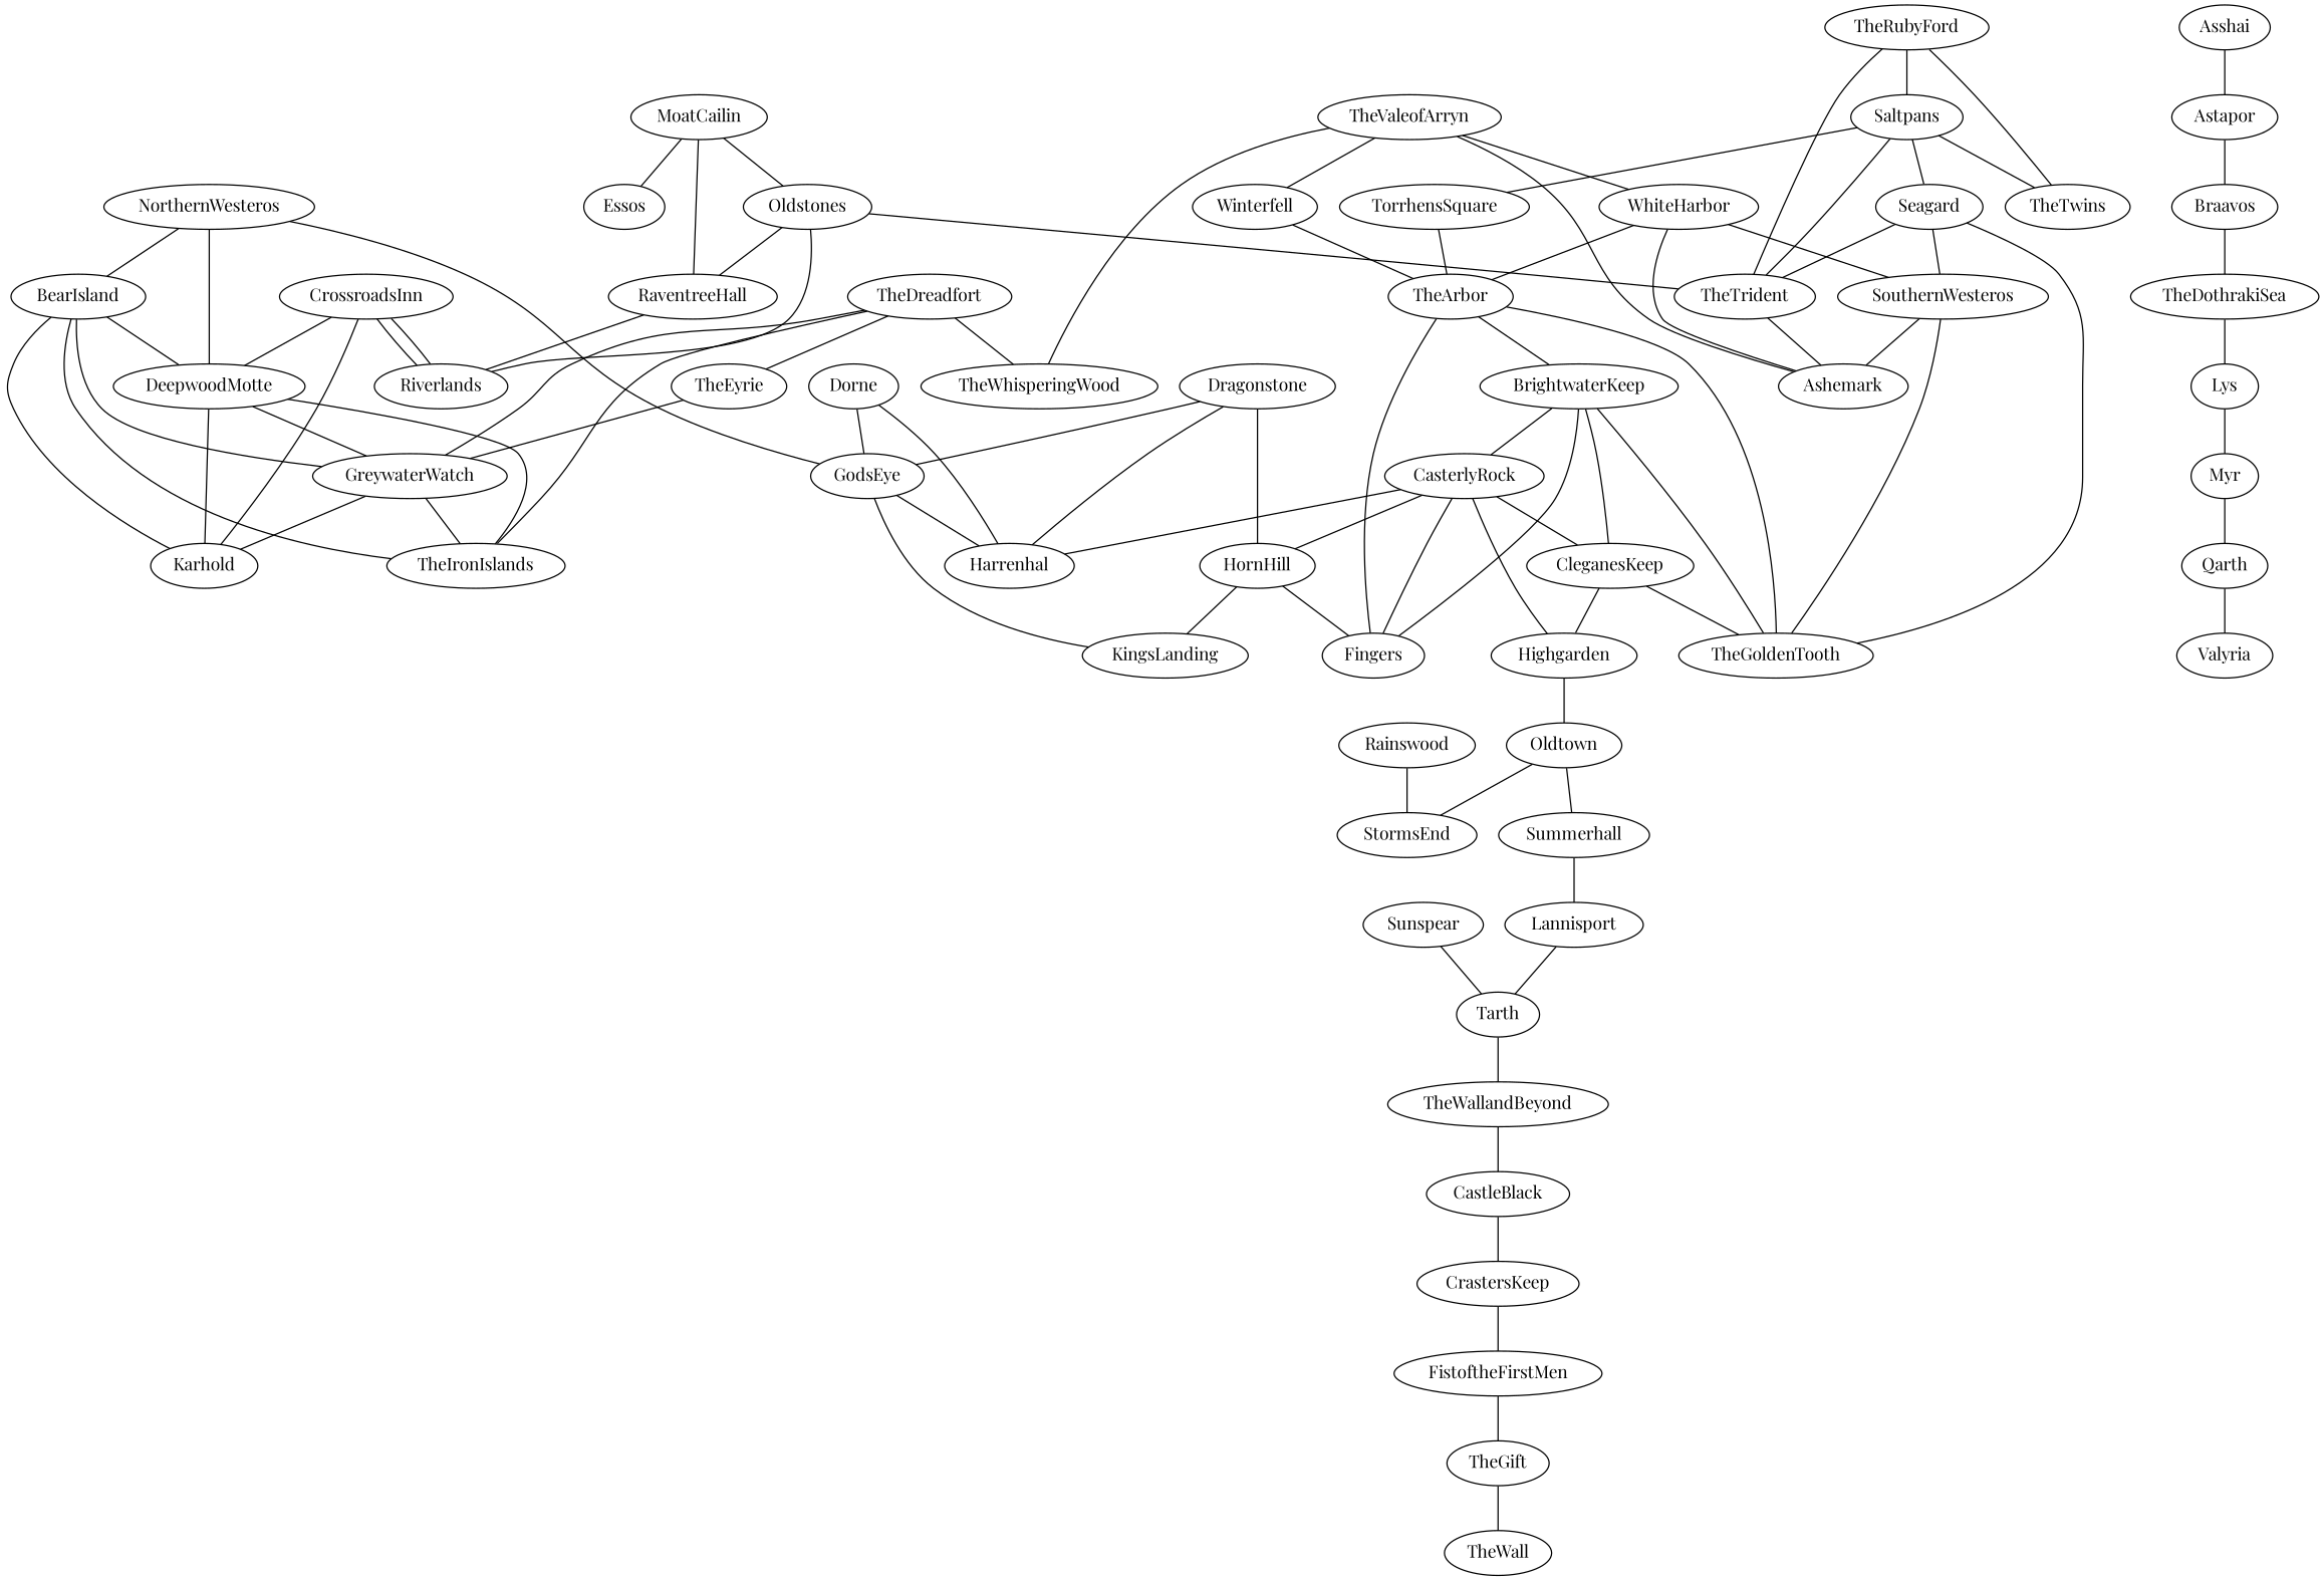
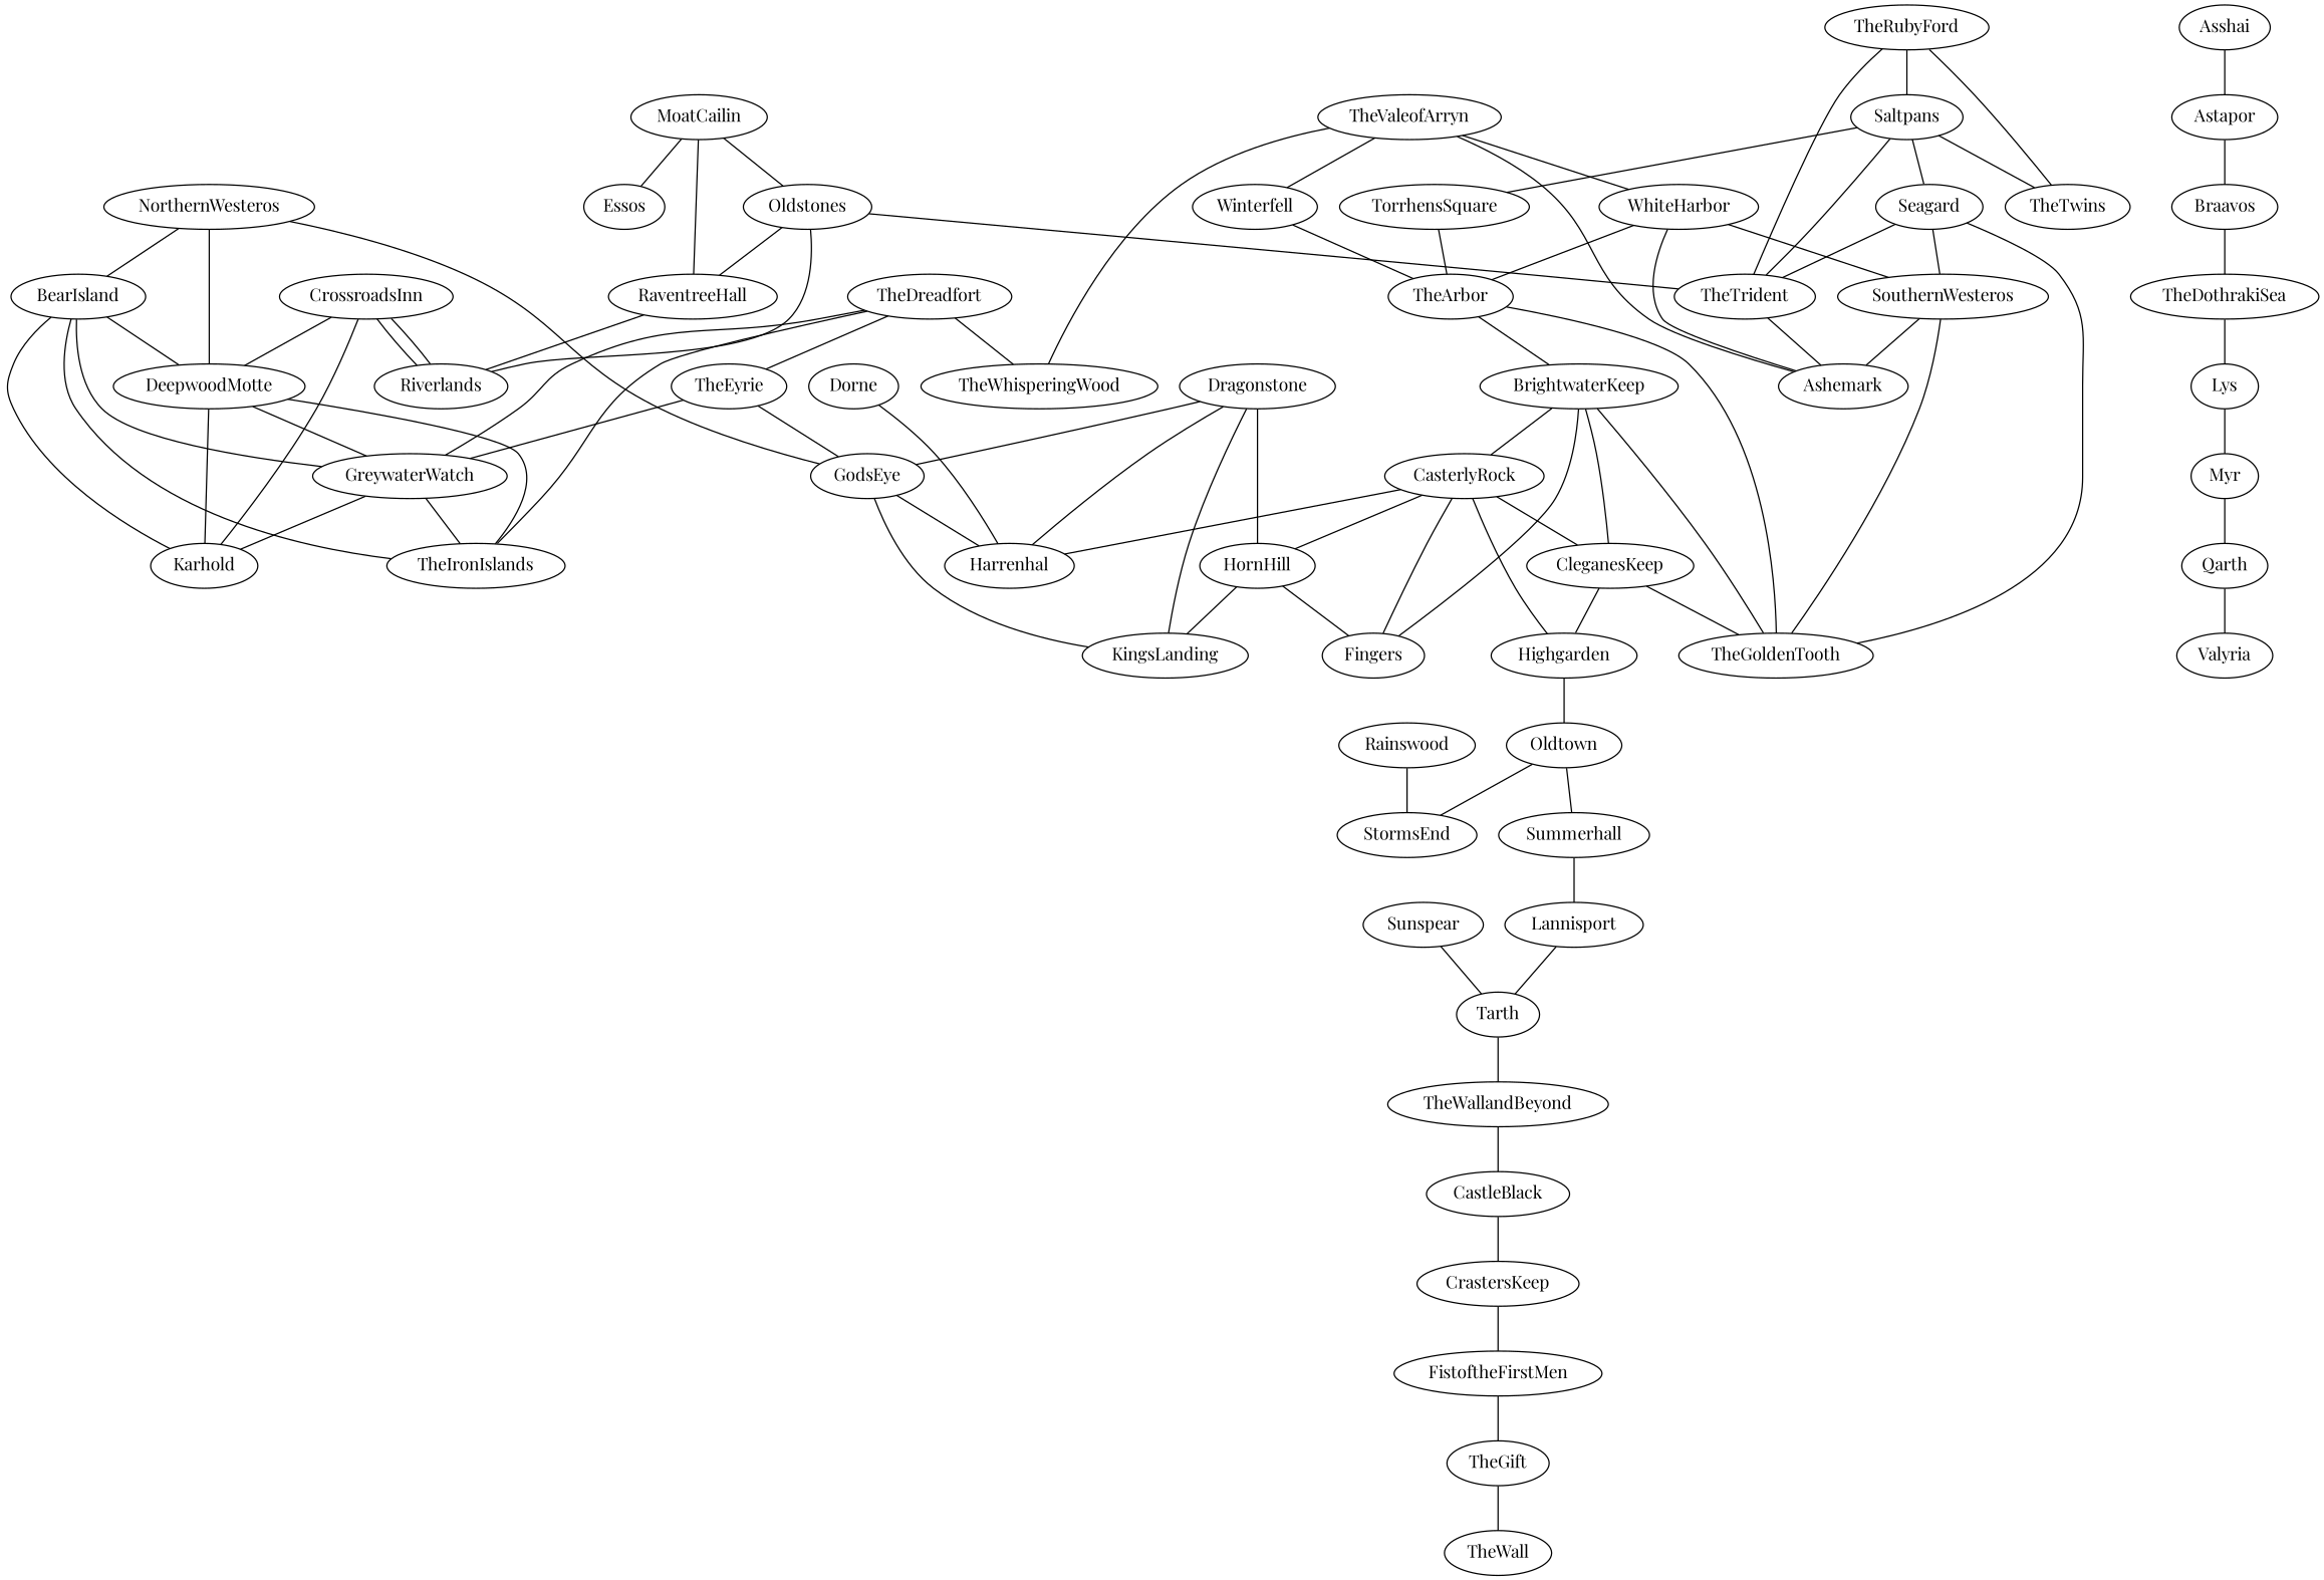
  graph {
    fontname="Playfair Display"
    node [fontname="Playfair Display"]
    edge [fontname="Playfair Display"]
    NorthernWesteros
    DeepwoodMotte
    BearIsland
    GodsEye
    GreywaterWatch
    TheIronIslands
    Karhold
    Harrenhal
    KingsLanding
    TheEyrie
    CrossroadsInn
    Riverlands
    TheDreadfort
    TheWhisperingWood
    Winterfell
    TheArbor
    MoatCailin
    RaventreeHall
    Oldstones
    Essos
    TheTrident
    Ashemark
    TheRubyFord
    Saltpans
    TheTwins
    TorrhensSquare
    Seagard
    TheGoldenTooth
    SouthernWesteros
    Fingers
    BrightwaterKeep
    CleganesKeep
    CasterlyRock
    TheValeofArryn
    WhiteHarbor
    Highgarden
    HornHill
    Oldtown
    Summerhall
    StormsEnd
    Dragonstone
    Dorne
    Lannisport
    Tarth
    TheWallandBeyond
    CastleBlack
    Rainswood
    Sunspear
    CrastersKeep
    FistoftheFirstMen
    TheGift
    TheWall
    Asshai
    Astapor
    Braavos
    TheDothrakiSea
    Lys
    Myr
    Qarth
    Valyria
    NorthernWesteros -- DeepwoodMotte
    NorthernWesteros -- BearIsland
    NorthernWesteros -- GodsEye
    DeepwoodMotte -- GreywaterWatch
    DeepwoodMotte -- TheIronIslands
    DeepwoodMotte -- Karhold
    BearIsland -- DeepwoodMotte
    BearIsland -- GreywaterWatch
    BearIsland -- TheIronIslands
    BearIsland -- Karhold
    GodsEye -- Harrenhal
    GodsEye -- KingsLanding
    GreywaterWatch -- TheIronIslands
    GreywaterWatch -- Karhold
    TheEyrie -- GreywaterWatch
    CrossroadsInn -- DeepwoodMotte
    CrossroadsInn -- Karhold
    CrossroadsInn -- Riverlands
    Riverlands -- CrossroadsInn
    TheDreadfort -- GreywaterWatch
    TheDreadfort -- TheIronIslands
    TheDreadfort -- TheEyrie
    TheDreadfort -- TheWhisperingWood
    Winterfell -- TheArbor
    TheArbor -- TheGoldenTooth
-   TheArbor -- Fingers
    TheArbor -- BrightwaterKeep
    MoatCailin -- RaventreeHall
    MoatCailin -- Oldstones
    MoatCailin -- Essos
    RaventreeHall -- Riverlands
    Oldstones -- Riverlands
    Oldstones -- RaventreeHall
    Oldstones -- TheTrident
    TheTrident -- Ashemark
    TheRubyFord -- TheTrident
    TheRubyFord -- Saltpans
    TheRubyFord -- TheTwins
    Saltpans -- TheTrident
    Saltpans -- TheTwins
    Saltpans -- TorrhensSquare
    Saltpans -- Seagard
    TorrhensSquare -- TheArbor
    Seagard -- TheTrident
    Seagard -- TheGoldenTooth
    Seagard -- SouthernWesteros
    SouthernWesteros -- Ashemark
    SouthernWesteros -- TheGoldenTooth
    BrightwaterKeep -- TheGoldenTooth
    BrightwaterKeep -- Fingers
    BrightwaterKeep -- CleganesKeep
    BrightwaterKeep -- CasterlyRock
    CleganesKeep -- TheGoldenTooth
    CleganesKeep -- Highgarden
    CasterlyRock -- Harrenhal
    CasterlyRock -- Fingers
    CasterlyRock -- CleganesKeep
    CasterlyRock -- Highgarden
    CasterlyRock -- HornHill
    TheValeofArryn -- TheWhisperingWood
    TheValeofArryn -- Winterfell
    TheValeofArryn -- Ashemark
    TheValeofArryn -- WhiteHarbor
    WhiteHarbor -- TheArbor
    WhiteHarbor -- Ashemark
    WhiteHarbor -- SouthernWesteros
    Highgarden -- Oldtown
    HornHill -- KingsLanding
    HornHill -- Fingers
    Oldtown -- Summerhall
    Oldtown -- StormsEnd
    Summerhall -- Lannisport
    Dragonstone -- GodsEye
    Dragonstone -- Harrenhal
+   Dragonstone -- KingsLanding
    Dragonstone -- HornHill
-   Dorne -- GodsEye
+   TheEyrie -- GodsEye
    Dorne -- Harrenhal
    Lannisport -- Tarth
    Tarth -- TheWallandBeyond
    TheWallandBeyond -- CastleBlack
    CastleBlack -- CrastersKeep
    Rainswood -- StormsEnd
    Sunspear -- Tarth
    CrastersKeep -- FistoftheFirstMen
    FistoftheFirstMen -- TheGift
    TheGift -- TheWall
    Asshai -- Astapor
    Astapor -- Braavos
    Braavos -- TheDothrakiSea
    TheDothrakiSea -- Lys
    Lys -- Myr
    Myr -- Qarth
    Qarth -- Valyria
  }
